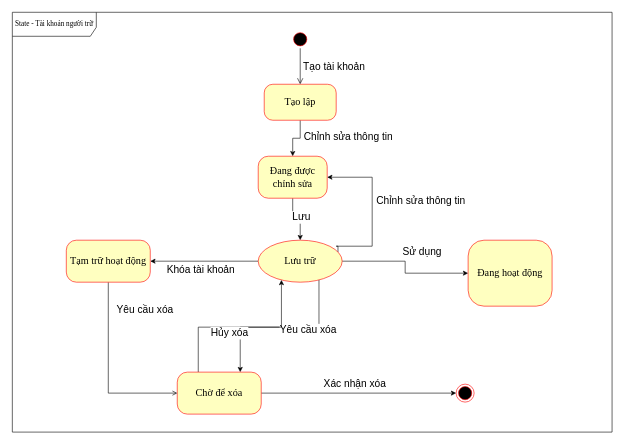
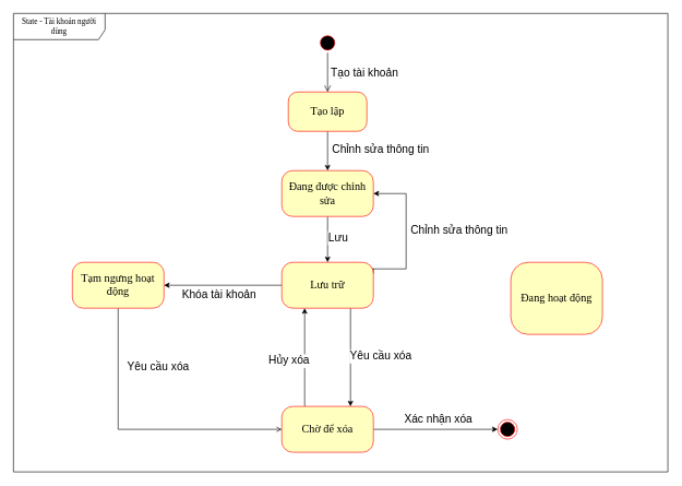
  <mxCell id="0" />
  <mxCell id="1" parent="0" />
  <mxCell id="2" value="" style="ellipse;html=1;shape=startState;fillColor=#000000;strokeColor=#ff0000;rounded=1;shadow=0;comic=0;labelBackgroundColor=none;fontFamily=Verdana;fontSize=12;fontColor=#000000;align=center;direction=south;" parent="1" vertex="1"><mxGeometry x="485" y="50" width="30" height="30" as="geometry" /></mxCell>
  <mxCell id="3" style="edgeStyle=orthogonalEdgeStyle;rounded=0;orthogonalLoop=1;jettySize=auto;html=1;entryX=0.5;entryY=0;entryDx=0;entryDy=0;" parent="1" source="5" target="12" edge="1"><mxGeometry relative="1" as="geometry" /></mxCell>
  <mxCell id="4" value="&lt;span style=&quot;font-size: 17px;&quot;&gt;Chỉnh sửa thông tin&lt;/span&gt;" style="edgeLabel;html=1;align=center;verticalAlign=middle;resizable=0;points=[];" parent="3" vertex="1" connectable="0"><mxGeometry x="-0.078" y="-2" relative="1" as="geometry"><mxPoint x="82" y="-1" as="offset" /></mxGeometry></mxCell>
  <mxCell id="5" value="Tạo lập" style="rounded=1;whiteSpace=wrap;html=1;arcSize=24;fillColor=#ffffc0;strokeColor=#ff0000;shadow=0;comic=0;labelBackgroundColor=none;fontFamily=Verdana;fontSize=17;fontColor=#000000;align=center;" parent="1" vertex="1"><mxGeometry x="440" y="140" width="120" height="60" as="geometry" /></mxCell>
  <mxCell id="6" style="edgeStyle=orthogonalEdgeStyle;html=1;labelBackgroundColor=none;endArrow=open;endSize=8;strokeColor=#000000;fontFamily=Verdana;fontSize=12;align=left;" parent="1" source="2" target="5" edge="1"><mxGeometry relative="1" as="geometry" /></mxCell>
  <mxCell id="7" value="&lt;span style=&quot;font-size: 17px;&quot;&gt;Tạo tài khoản&amp;nbsp;&amp;nbsp;&lt;/span&gt;" style="edgeLabel;html=1;align=center;verticalAlign=middle;resizable=0;points=[];rotation=0;container=0;" parent="6" vertex="1" connectable="0"><mxGeometry relative="1" as="geometry"><mxPoint x="60" as="offset" /></mxGeometry></mxCell>
- <mxCell id="8" value="State - Tài khoản người trữ" style="shape=umlFrame;whiteSpace=wrap;html=1;rounded=1;shadow=0;comic=0;labelBackgroundColor=none;strokeWidth=1;fontFamily=Verdana;fontSize=12;align=center;width=140;height=40;" parent="1" vertex="1"><mxGeometry x="20" y="20" width="1000" height="700" as="geometry" /></mxCell>
+ <mxCell id="8" value="State - Tài khoản người dùng" style="shape=umlFrame;whiteSpace=wrap;html=1;rounded=1;shadow=0;comic=0;labelBackgroundColor=none;strokeWidth=1;fontFamily=Verdana;fontSize=12;align=center;width=140;height=40;" parent="1" vertex="1"><mxGeometry x="20" y="20" width="1000" height="700" as="geometry" /></mxCell>
  <mxCell id="9" value="" style="ellipse;html=1;shape=endState;fillColor=#000000;strokeColor=#ff0000;" parent="1" vertex="1"><mxGeometry x="760" y="640" width="30" height="30" as="geometry" /></mxCell>
  <mxCell id="10" style="edgeStyle=orthogonalEdgeStyle;rounded=0;orthogonalLoop=1;jettySize=auto;html=1;exitX=0.5;exitY=1;exitDx=0;exitDy=0;entryX=0.5;entryY=0;entryDx=0;entryDy=0;" parent="1" source="12" target="21" edge="1"><mxGeometry relative="1" as="geometry" /></mxCell>
  <mxCell id="11" value="Lưu" style="edgeLabel;html=1;align=center;verticalAlign=middle;resizable=0;points=[];fontSize=17;" parent="10" vertex="1" connectable="0"><mxGeometry x="-0.086" y="4" relative="1" as="geometry"><mxPoint x="11" as="offset" /></mxGeometry></mxCell>
- <mxCell id="12" value="Đang được chỉnh sửa" style="rounded=1;whiteSpace=wrap;html=1;arcSize=24;fillColor=#ffffc0;strokeColor=#ff0000;shadow=0;comic=0;labelBackgroundColor=none;fontFamily=Verdana;fontSize=17;fontColor=#000000;align=center;" parent="1" vertex="1"><mxGeometry x="430" y="260" width="115" height="70" as="geometry" /></mxCell>
+ <mxCell id="12" value="Đang được chỉnh sửa" style="rounded=1;whiteSpace=wrap;html=1;arcSize=24;fillColor=#ffffc0;strokeColor=#ff0000;shadow=0;comic=0;labelBackgroundColor=none;fontFamily=Verdana;fontSize=17;fontColor=#000000;align=center;" parent="1" vertex="1"><mxGeometry x="430" y="260" width="140" height="70" as="geometry" /></mxCell>
  <mxCell id="13" style="edgeStyle=orthogonalEdgeStyle;rounded=0;orthogonalLoop=1;jettySize=auto;html=1;entryX=1;entryY=0.5;entryDx=0;entryDy=0;exitX=1;exitY=0.25;exitDx=0;exitDy=0;" parent="1" source="21" target="12" edge="1"><mxGeometry relative="1" as="geometry"><mxPoint x="640" y="380" as="targetPoint" /><Array as="points"><mxPoint x="560" y="410" /><mxPoint x="620" y="410" /><mxPoint x="620" y="315" /></Array></mxGeometry></mxCell>
  <mxCell id="14" value="&lt;font style=&quot;font-size: 17px;&quot;&gt;Chỉnh sửa thông tin&lt;/font&gt;" style="edgeLabel;html=1;align=center;verticalAlign=middle;resizable=0;points=[];" parent="13" vertex="1" connectable="0"><mxGeometry x="0.05" y="2" relative="1" as="geometry"><mxPoint x="82" y="-10" as="offset" /></mxGeometry></mxCell>
  <mxCell id="15" style="edgeStyle=orthogonalEdgeStyle;rounded=0;orthogonalLoop=1;jettySize=auto;html=1;exitX=0.75;exitY=1;exitDx=0;exitDy=0;entryX=0.75;entryY=0;entryDx=0;entryDy=0;" parent="1" source="21" target="26" edge="1"><mxGeometry relative="1" as="geometry" /></mxCell>
  <mxCell id="16" value="Yêu cầu xóa" style="edgeLabel;html=1;align=center;verticalAlign=middle;resizable=0;points=[];fontSize=17;" parent="15" vertex="1" connectable="0"><mxGeometry x="-0.029" y="4" relative="1" as="geometry"><mxPoint x="41" as="offset" /></mxGeometry></mxCell>
- <mxCell id="17" style="edgeStyle=orthogonalEdgeStyle;rounded=0;orthogonalLoop=1;jettySize=auto;html=1;exitX=1;exitY=0.5;exitDx=0;exitDy=0;entryX=0;entryY=0.5;entryDx=0;entryDy=0;" parent="1" source="21" target="27" edge="1"><mxGeometry relative="1" as="geometry" /></mxCell>
- <mxCell id="18" value="Sử dụng" style="edgeLabel;html=1;align=center;verticalAlign=middle;resizable=0;points=[];fontSize=17;" parent="17" vertex="1" connectable="0"><mxGeometry x="-0.268" relative="1" as="geometry"><mxPoint x="48" y="-15" as="offset" /></mxGeometry></mxCell>
  <mxCell id="19" style="edgeStyle=orthogonalEdgeStyle;rounded=0;orthogonalLoop=1;jettySize=auto;html=1;exitX=0;exitY=0.5;exitDx=0;exitDy=0;" parent="1" source="21" target="30" edge="1"><mxGeometry relative="1" as="geometry" /></mxCell>
  <mxCell id="20" value="Khóa tài khoản" style="edgeLabel;html=1;align=center;verticalAlign=middle;resizable=0;points=[];fontSize=17;" parent="19" vertex="1" connectable="0"><mxGeometry x="0.354" y="-2" relative="1" as="geometry"><mxPoint x="25" y="17" as="offset" /></mxGeometry></mxCell>
- <mxCell id="21" value="Lưu trữ" style="ellipse;whiteSpace=wrap;html=1;arcSize=24;fillColor=#ffffc0;strokeColor=#ff0000;shadow=0;comic=0;labelBackgroundColor=none;fontFamily=Verdana;fontSize=17;fontColor=#000000;align=center;" parent="1" vertex="1"><mxGeometry x="430" y="400" width="140" height="70" as="geometry" /></mxCell>
+ <mxCell id="21" value="Lưu trữ" style="rounded=1;whiteSpace=wrap;html=1;arcSize=24;fillColor=#ffffc0;strokeColor=#ff0000;shadow=0;comic=0;labelBackgroundColor=none;fontFamily=Verdana;fontSize=17;fontColor=#000000;align=center;" parent="1" vertex="1"><mxGeometry x="430" y="400" width="140" height="70" as="geometry" /></mxCell>
  <mxCell id="22" style="edgeStyle=orthogonalEdgeStyle;rounded=0;orthogonalLoop=1;jettySize=auto;html=1;exitX=0.25;exitY=0;exitDx=0;exitDy=0;entryX=0.25;entryY=1;entryDx=0;entryDy=0;" parent="1" source="26" target="21" edge="1"><mxGeometry relative="1" as="geometry" /></mxCell>
  <mxCell id="23" value="Hủy xóa" style="edgeLabel;html=1;align=center;verticalAlign=middle;resizable=0;points=[];fontSize=17;" parent="22" vertex="1" connectable="0"><mxGeometry x="0.04" y="-1" relative="1" as="geometry"><mxPoint x="-26" y="8" as="offset" /></mxGeometry></mxCell>
  <mxCell id="24" style="edgeStyle=orthogonalEdgeStyle;rounded=0;orthogonalLoop=1;jettySize=auto;html=1;exitX=1;exitY=0.5;exitDx=0;exitDy=0;entryX=0;entryY=0.5;entryDx=0;entryDy=0;" parent="1" source="26" target="9" edge="1"><mxGeometry relative="1" as="geometry" /></mxCell>
  <mxCell id="25" value="&lt;font style=&quot;font-size: 17px;&quot;&gt;Xác nhận xóa&lt;/font&gt;" style="edgeLabel;html=1;align=center;verticalAlign=middle;resizable=0;points=[];" parent="24" vertex="1" connectable="0"><mxGeometry x="-0.142" y="1" relative="1" as="geometry"><mxPoint x="16" y="-14" as="offset" /></mxGeometry></mxCell>
- <mxCell id="26" value="Chờ để xóa" style="rounded=1;whiteSpace=wrap;html=1;arcSize=24;fillColor=#ffffc0;strokeColor=#ff0000;shadow=0;comic=0;labelBackgroundColor=none;fontFamily=Verdana;fontSize=17;fontColor=#000000;align=center;" parent="1" vertex="1"><mxGeometry x="295" y="620" width="140" height="70" as="geometry" /></mxCell>
+ <mxCell id="26" value="Chờ để xóa" style="rounded=1;whiteSpace=wrap;html=1;arcSize=24;fillColor=#ffffc0;strokeColor=#ff0000;shadow=0;comic=0;labelBackgroundColor=none;fontFamily=Verdana;fontSize=17;fontColor=#000000;align=center;" parent="1" vertex="1"><mxGeometry x="430" y="620" width="140" height="70" as="geometry" /></mxCell>
  <mxCell id="27" value="Đang hoạt động" style="rounded=1;whiteSpace=wrap;html=1;arcSize=24;fillColor=#ffffc0;strokeColor=#ff0000;shadow=0;comic=0;labelBackgroundColor=none;fontFamily=Verdana;fontSize=17;fontColor=#000000;align=center;" parent="1" vertex="1"><mxGeometry x="780" y="400" width="140" height="110" as="geometry" /></mxCell>
  <mxCell id="28" style="edgeStyle=orthogonalEdgeStyle;rounded=0;orthogonalLoop=1;jettySize=auto;html=1;exitX=0.5;exitY=1;exitDx=0;exitDy=0;entryX=0;entryY=0.5;entryDx=0;entryDy=0;endArrow=open;" parent="1" source="30" target="26" edge="1"><mxGeometry relative="1" as="geometry" /></mxCell>
  <mxCell id="29" value="Yêu cầu xóa" style="edgeLabel;html=1;align=center;verticalAlign=middle;resizable=0;points=[];fontSize=17;" parent="28" vertex="1" connectable="0"><mxGeometry x="-0.343" relative="1" as="geometry"><mxPoint x="60" y="-53" as="offset" /></mxGeometry></mxCell>
- <mxCell id="30" value="Tạm trữ hoạt động" style="rounded=1;whiteSpace=wrap;html=1;arcSize=24;fillColor=#ffffc0;strokeColor=#ff0000;shadow=0;comic=0;labelBackgroundColor=none;fontFamily=Verdana;fontSize=17;fontColor=#000000;align=center;" parent="1" vertex="1"><mxGeometry x="110" y="400" width="140" height="70" as="geometry" /></mxCell>
+ <mxCell id="30" value="Tạm ngưng hoạt động" style="rounded=1;whiteSpace=wrap;html=1;arcSize=24;fillColor=#ffffc0;strokeColor=#ff0000;shadow=0;comic=0;labelBackgroundColor=none;fontFamily=Verdana;fontSize=17;fontColor=#000000;align=center;" parent="1" vertex="1"><mxGeometry x="110" y="400" width="140" height="70" as="geometry" /></mxCell>
